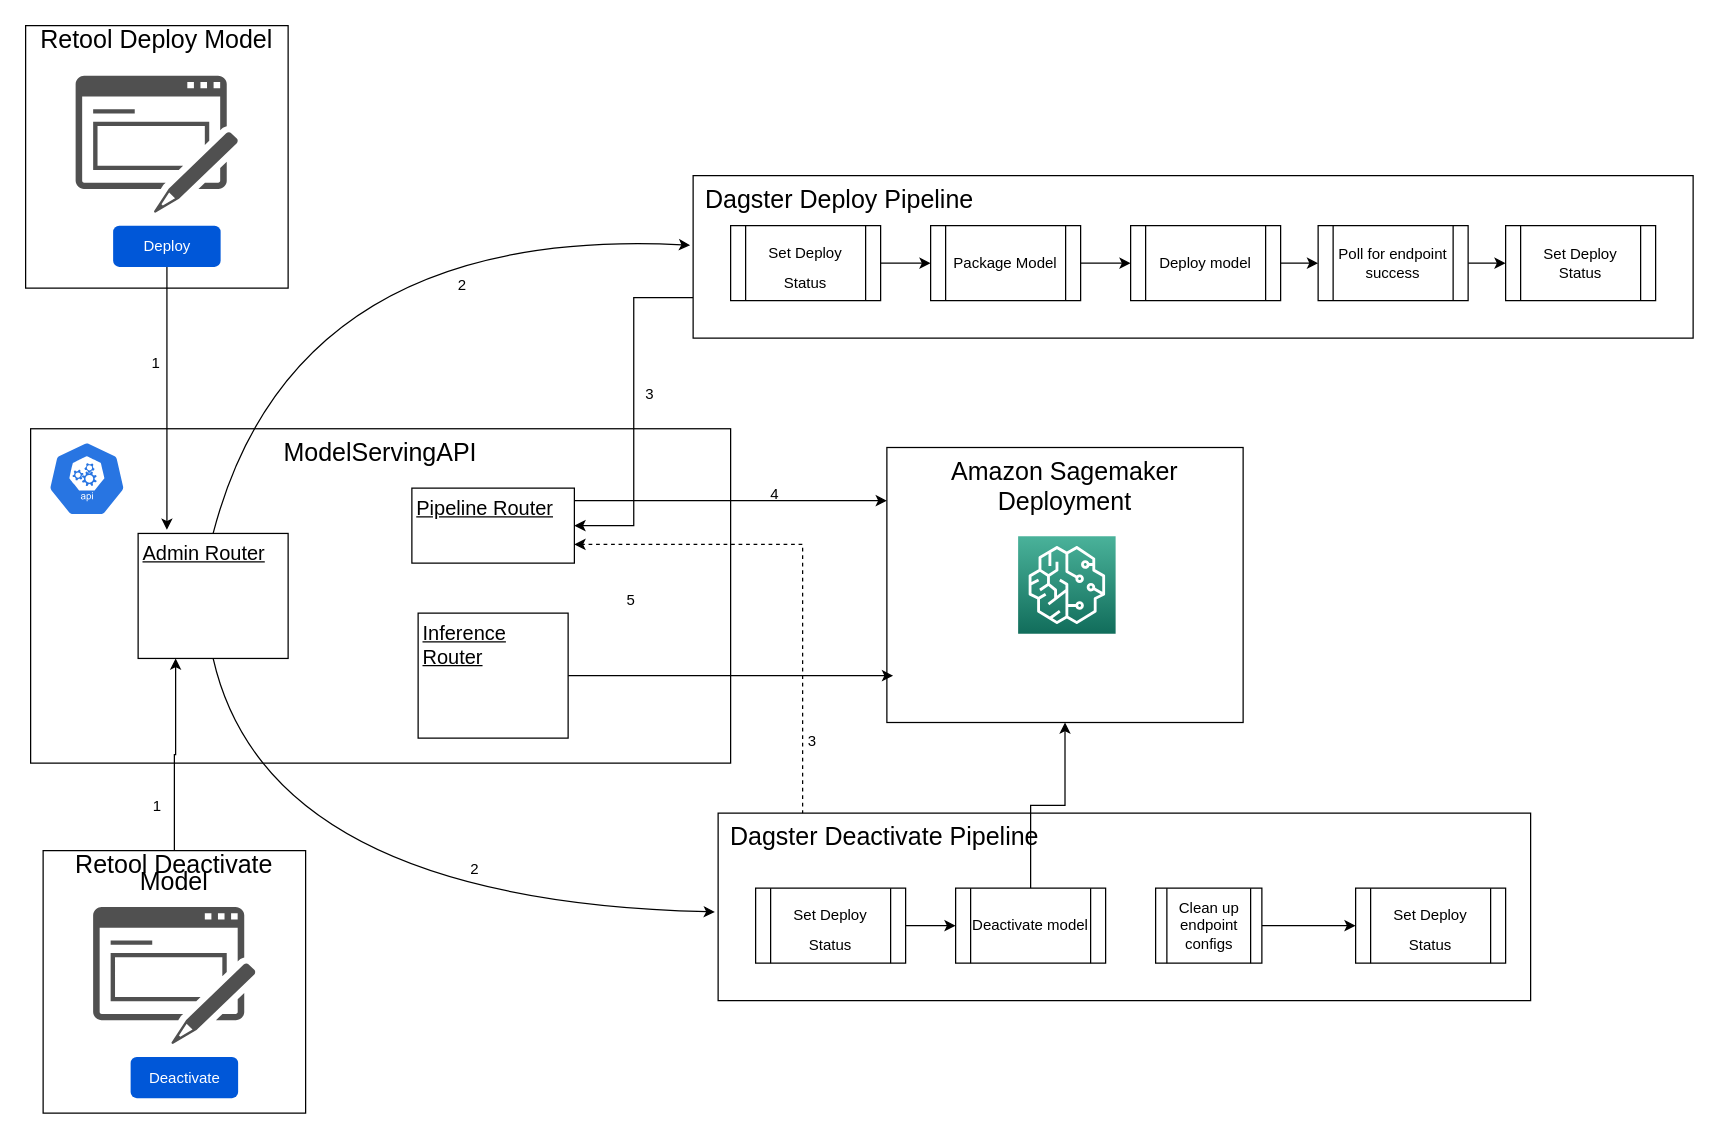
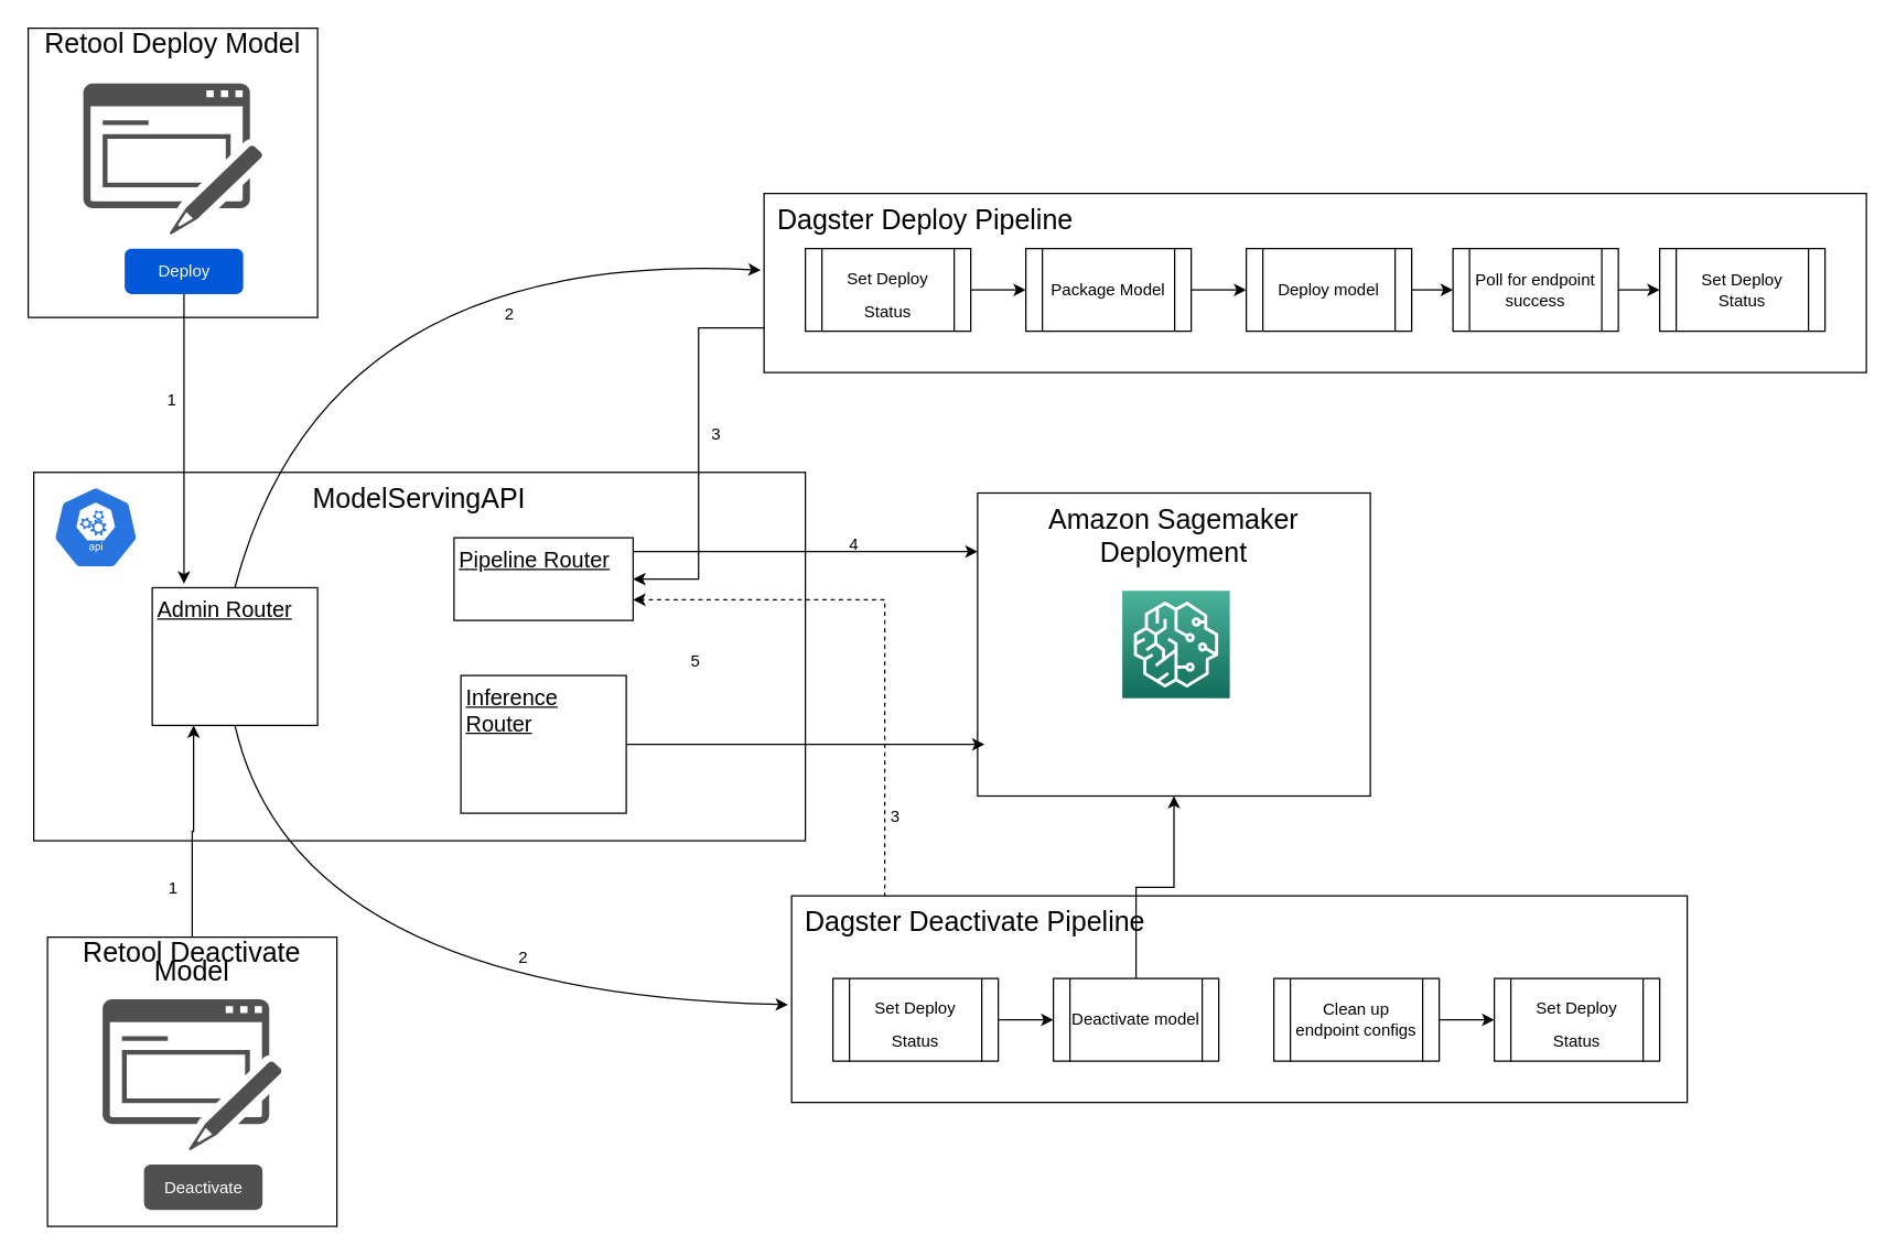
  <mxCell id="0" />
  <mxCell id="1" parent="0" />
  <mxCell id="2" value="&lt;font style=&quot;font-size: 20px;&quot; color=&quot;#000000&quot;&gt;Amazon Sagemaker Deployment&lt;/font&gt;" style="rounded=0;whiteSpace=wrap;html=1;labelBackgroundColor=none;fontSize=12;fontColor=#FF66B3;strokeColor=#000000;strokeWidth=1;verticalAlign=top;" parent="1" vertex="1"><mxGeometry x="709" y="357.5" width="285" height="220" as="geometry" /></mxCell>
  <mxCell id="3" value="ModelServingAPI" style="rounded=0;whiteSpace=wrap;html=1;fontSize=20;verticalAlign=top;labelBackgroundColor=none;" parent="1" vertex="1"><mxGeometry x="24" y="342.5" width="560" height="267.5" as="geometry" /></mxCell>
  <mxCell id="4" value="&lt;div style=&quot;&quot;&gt;&lt;span style=&quot;line-height: 0;&quot;&gt;&lt;font style=&quot;font-size: 20px;&quot;&gt;Retool Deploy Model&lt;/font&gt;&lt;/span&gt;&lt;/div&gt;" style="whiteSpace=wrap;html=1;aspect=fixed;align=center;verticalAlign=top;labelBackgroundColor=none;" parent="1" vertex="1"><mxGeometry x="20" y="20" width="210" height="210" as="geometry" /></mxCell>
  <mxCell id="5" value="" style="sketch=0;pointerEvents=1;shadow=0;dashed=0;html=1;strokeColor=none;fillColor=#505050;labelPosition=center;verticalLabelPosition=bottom;verticalAlign=top;outlineConnect=0;align=center;shape=mxgraph.office.concepts.form;labelBackgroundColor=none;" parent="1" vertex="1"><mxGeometry x="60" y="60" width="130" height="110" as="geometry" /></mxCell>
  <mxCell id="6" style="edgeStyle=orthogonalEdgeStyle;rounded=0;orthogonalLoop=1;jettySize=auto;html=1;entryX=0.192;entryY=-0.029;entryDx=0;entryDy=0;entryPerimeter=0;fontSize=16;labelBackgroundColor=none;" parent="1" source="7" target="9" edge="1"><mxGeometry relative="1" as="geometry" /></mxCell>
  <mxCell id="7" value="Deploy" style="rounded=1;fillColor=#0057D8;strokeColor=none;html=1;fontColor=#ffffff;align=center;verticalAlign=middle;fontStyle=0;fontSize=12;sketch=0;labelBackgroundColor=none;" parent="1" vertex="1"><mxGeometry x="90" y="180" width="86" height="33" as="geometry" /></mxCell>
  <mxCell id="8" value="" style="sketch=0;html=1;dashed=0;whitespace=wrap;fillColor=#2875E2;strokeColor=#ffffff;points=[[0.005,0.63,0],[0.1,0.2,0],[0.9,0.2,0],[0.5,0,0],[0.995,0.63,0],[0.72,0.99,0],[0.5,1,0],[0.28,0.99,0]];shape=mxgraph.kubernetes.icon;prIcon=api;fontSize=20;labelBackgroundColor=none;" parent="1" vertex="1"><mxGeometry x="34" y="352.5" width="70" height="60" as="geometry" /></mxCell>
  <mxCell id="9" value="&lt;u&gt;Admin Router&lt;/u&gt;" style="rounded=0;whiteSpace=wrap;html=1;fontSize=16;verticalAlign=top;align=left;spacingLeft=2;labelBackgroundColor=none;" parent="1" vertex="1"><mxGeometry x="110" y="426.25" width="120" height="100" as="geometry" /></mxCell>
  <mxCell id="10" style="edgeStyle=orthogonalEdgeStyle;rounded=0;orthogonalLoop=1;jettySize=auto;html=1;labelBackgroundColor=none;fontColor=none;startArrow=none;startFill=0;" edge="1" parent="1" source="11"><mxGeometry relative="1" as="geometry"><mxPoint x="709" y="400" as="targetPoint" /><Array as="points"><mxPoint x="709" y="400" /></Array></mxGeometry></mxCell>
  <mxCell id="11" value="&lt;u&gt;Pipeline Router&lt;/u&gt;" style="rounded=0;whiteSpace=wrap;html=1;fontSize=16;strokeWidth=1;spacingLeft=2;verticalAlign=top;align=left;strokeColor=#000000;labelBackgroundColor=none;" parent="1" vertex="1"><mxGeometry x="329" y="390" width="130" height="60" as="geometry" /></mxCell>
  <mxCell id="12" style="edgeStyle=orthogonalEdgeStyle;rounded=0;orthogonalLoop=1;jettySize=auto;html=1;entryX=1;entryY=0.5;entryDx=0;entryDy=0;exitX=0;exitY=0.75;exitDx=0;exitDy=0;labelBackgroundColor=none;" edge="1" parent="1" source="13" target="11"><mxGeometry relative="1" as="geometry" /></mxCell>
  <mxCell id="13" value="&lt;font style=&quot;font-size: 20px;&quot;&gt;Dagster Deploy Pipeline&lt;/font&gt;" style="rounded=0;whiteSpace=wrap;html=1;fontSize=14;strokeColor=#000000;strokeWidth=1;verticalAlign=top;align=left;spacingLeft=8;labelBackgroundColor=none;" parent="1" vertex="1"><mxGeometry x="554" y="140" width="800" height="130" as="geometry" /></mxCell>
  <mxCell id="14" value="" style="curved=1;endArrow=classic;html=1;rounded=0;fontSize=20;exitX=0.5;exitY=0;exitDx=0;exitDy=0;entryX=-0.003;entryY=0.428;entryDx=0;entryDy=0;entryPerimeter=0;labelBackgroundColor=none;" parent="1" source="9" target="13" edge="1"><mxGeometry width="50" height="50" relative="1" as="geometry"><mxPoint x="434" y="340" as="sourcePoint" /><mxPoint x="484" y="290" as="targetPoint" /><Array as="points"><mxPoint x="234" y="180" /></Array></mxGeometry></mxCell>
  <mxCell id="15" style="edgeStyle=orthogonalEdgeStyle;rounded=0;orthogonalLoop=1;jettySize=auto;html=1;entryX=0;entryY=0.5;entryDx=0;entryDy=0;fontSize=12;labelBackgroundColor=none;" parent="1" source="16" target="18" edge="1"><mxGeometry relative="1" as="geometry" /></mxCell>
  <mxCell id="16" value="&lt;font style=&quot;font-size: 12px;&quot;&gt;Set Deploy Status&lt;/font&gt;" style="shape=process;whiteSpace=wrap;html=1;backgroundOutline=1;fontSize=20;strokeColor=#000000;strokeWidth=1;labelBackgroundColor=none;" parent="1" vertex="1"><mxGeometry x="584" y="180" width="120" height="60" as="geometry" /></mxCell>
  <mxCell id="17" style="edgeStyle=orthogonalEdgeStyle;rounded=0;orthogonalLoop=1;jettySize=auto;html=1;exitX=1;exitY=0.5;exitDx=0;exitDy=0;entryX=0;entryY=0.5;entryDx=0;entryDy=0;fontSize=12;labelBackgroundColor=none;" parent="1" source="18" target="20" edge="1"><mxGeometry relative="1" as="geometry" /></mxCell>
  <mxCell id="18" value="Package Model" style="shape=process;whiteSpace=wrap;html=1;backgroundOutline=1;fontSize=12;strokeColor=#000000;strokeWidth=1;labelBackgroundColor=none;" parent="1" vertex="1"><mxGeometry x="744" y="180" width="120" height="60" as="geometry" /></mxCell>
  <mxCell id="19" value="" style="edgeStyle=orthogonalEdgeStyle;rounded=0;orthogonalLoop=1;jettySize=auto;html=1;fontSize=12;entryX=0;entryY=0.5;entryDx=0;entryDy=0;labelBackgroundColor=none;" parent="1" source="20" target="36" edge="1"><mxGeometry relative="1" as="geometry" /></mxCell>
  <mxCell id="20" value="Deploy model" style="shape=process;whiteSpace=wrap;html=1;backgroundOutline=1;fontSize=12;strokeColor=#000000;strokeWidth=1;labelBackgroundColor=none;" parent="1" vertex="1"><mxGeometry x="904" y="180" width="120" height="60" as="geometry" /></mxCell>
  <mxCell id="21" value="Set Deploy Status" style="shape=process;whiteSpace=wrap;html=1;backgroundOutline=1;fontSize=12;strokeColor=#000000;strokeWidth=1;labelBackgroundColor=none;" parent="1" vertex="1"><mxGeometry x="1204" y="180" width="120" height="60" as="geometry" /></mxCell>
  <mxCell id="22" value="" style="sketch=0;points=[[0,0,0],[0.25,0,0],[0.5,0,0],[0.75,0,0],[1,0,0],[0,1,0],[0.25,1,0],[0.5,1,0],[0.75,1,0],[1,1,0],[0,0.25,0],[0,0.5,0],[0,0.75,0],[1,0.25,0],[1,0.5,0],[1,0.75,0]];outlineConnect=0;fontColor=#232F3E;gradientColor=#4AB29A;gradientDirection=north;fillColor=#116D5B;strokeColor=#ffffff;dashed=0;verticalLabelPosition=bottom;verticalAlign=top;align=center;html=1;fontSize=12;fontStyle=0;aspect=fixed;shape=mxgraph.aws4.resourceIcon;resIcon=mxgraph.aws4.sagemaker;labelBackgroundColor=none;" parent="1" vertex="1"><mxGeometry x="814" y="428.5" width="78" height="78" as="geometry" /></mxCell>
  <mxCell id="23" style="edgeStyle=orthogonalEdgeStyle;rounded=0;orthogonalLoop=1;jettySize=auto;html=1;entryX=1;entryY=0.75;entryDx=0;entryDy=0;fontSize=16;fontColor=#000000;exitX=0.104;exitY=0.005;exitDx=0;exitDy=0;exitPerimeter=0;labelBackgroundColor=none;dashed=1;" parent="1" source="24" target="11" edge="1"><mxGeometry relative="1" as="geometry" /></mxCell>
  <mxCell id="24" value="&lt;font style=&quot;font-size: 20px;&quot;&gt;Dagster Deactivate Pipeline&lt;/font&gt;" style="rounded=0;whiteSpace=wrap;html=1;fontSize=14;strokeColor=#000000;strokeWidth=1;verticalAlign=top;align=left;spacingLeft=8;labelBackgroundColor=none;" parent="1" vertex="1"><mxGeometry x="574" y="650" width="650" height="150" as="geometry" /></mxCell>
  <mxCell id="25" style="edgeStyle=orthogonalEdgeStyle;rounded=0;orthogonalLoop=1;jettySize=auto;html=1;fontSize=16;fontColor=#000000;labelBackgroundColor=none;" parent="1" source="26" target="28" edge="1"><mxGeometry relative="1" as="geometry" /></mxCell>
  <mxCell id="26" value="&lt;font style=&quot;font-size: 12px;&quot;&gt;Set Deploy Status&lt;/font&gt;" style="shape=process;whiteSpace=wrap;html=1;backgroundOutline=1;fontSize=20;strokeColor=#000000;strokeWidth=1;labelBackgroundColor=none;" parent="1" vertex="1"><mxGeometry x="604" y="710" width="120" height="60" as="geometry" /></mxCell>
  <mxCell id="27" style="edgeStyle=orthogonalEdgeStyle;rounded=0;orthogonalLoop=1;jettySize=auto;html=1;labelBackgroundColor=none;" edge="1" parent="1" source="28" target="2"><mxGeometry relative="1" as="geometry" /></mxCell>
  <mxCell id="28" value="Deactivate model" style="shape=process;whiteSpace=wrap;html=1;backgroundOutline=1;fontSize=12;strokeColor=#000000;strokeWidth=1;labelBackgroundColor=none;" parent="1" vertex="1"><mxGeometry x="764" y="710" width="120" height="60" as="geometry" /></mxCell>
  <mxCell id="29" value="&lt;font style=&quot;font-size: 12px;&quot;&gt;Set Deploy Status&lt;/font&gt;" style="shape=process;whiteSpace=wrap;html=1;backgroundOutline=1;fontSize=20;strokeColor=#000000;strokeWidth=1;labelBackgroundColor=none;" parent="1" vertex="1"><mxGeometry x="1084" y="710" width="120" height="60" as="geometry" /></mxCell>
  <mxCell id="30" value="" style="curved=1;endArrow=classic;html=1;rounded=0;fontSize=16;fontColor=#000000;exitX=0.5;exitY=1;exitDx=0;exitDy=0;entryX=-0.004;entryY=0.527;entryDx=0;entryDy=0;entryPerimeter=0;labelBackgroundColor=none;" parent="1" source="9" target="24" edge="1"><mxGeometry width="50" height="50" relative="1" as="geometry"><mxPoint x="244" y="760" as="sourcePoint" /><mxPoint x="294" y="710" as="targetPoint" /><Array as="points"><mxPoint x="214" y="720" /></Array></mxGeometry></mxCell>
  <mxCell id="31" style="edgeStyle=orthogonalEdgeStyle;rounded=0;orthogonalLoop=1;jettySize=auto;html=1;entryX=0.25;entryY=1;entryDx=0;entryDy=0;labelBackgroundColor=none;" edge="1" parent="1" source="32" target="9"><mxGeometry relative="1" as="geometry" /></mxCell>
  <mxCell id="32" value="&lt;div style=&quot;&quot;&gt;&lt;span style=&quot;line-height: 0;&quot;&gt;&lt;font style=&quot;font-size: 20px;&quot;&gt;Retool Deactivate Model&lt;/font&gt;&lt;/span&gt;&lt;/div&gt;" style="whiteSpace=wrap;html=1;aspect=fixed;align=center;verticalAlign=top;labelBackgroundColor=none;" vertex="1" parent="1"><mxGeometry x="34" y="680" width="210" height="210" as="geometry" /></mxCell>
  <mxCell id="33" value="" style="sketch=0;pointerEvents=1;shadow=0;dashed=0;html=1;strokeColor=none;fillColor=#505050;labelPosition=center;verticalLabelPosition=bottom;verticalAlign=top;outlineConnect=0;align=center;shape=mxgraph.office.concepts.form;labelBackgroundColor=none;" vertex="1" parent="1"><mxGeometry x="74" y="725" width="130" height="110" as="geometry" /></mxCell>
- <mxCell id="34" value="Deactivate" style="rounded=1;fillColor=#0057D8;strokeColor=none;html=1;fontColor=#ffffff;align=center;verticalAlign=middle;fontStyle=0;fontSize=12;sketch=0;labelBackgroundColor=none;" vertex="1" parent="1"><mxGeometry x="104" y="845" width="86" height="33" as="geometry" /></mxCell>
+ <mxCell id="34" value="Deactivate" style="rounded=1;fillColor=#505050;strokeColor=none;html=1;fontColor=#ffffff;align=center;verticalAlign=middle;fontStyle=0;fontSize=12;sketch=0;labelBackgroundColor=none;" vertex="1" parent="1"><mxGeometry x="104" y="845" width="86" height="33" as="geometry" /></mxCell>
  <mxCell id="35" style="edgeStyle=orthogonalEdgeStyle;rounded=0;orthogonalLoop=1;jettySize=auto;html=1;entryX=0;entryY=0.5;entryDx=0;entryDy=0;labelBackgroundColor=none;" edge="1" parent="1" source="36" target="21"><mxGeometry relative="1" as="geometry" /></mxCell>
  <mxCell id="36" value="Poll for endpoint success" style="shape=process;whiteSpace=wrap;html=1;backgroundOutline=1;fontSize=12;strokeColor=#000000;strokeWidth=1;labelBackgroundColor=none;" vertex="1" parent="1"><mxGeometry x="1054" y="180" width="120" height="60" as="geometry" /></mxCell>
  <mxCell id="37" style="edgeStyle=orthogonalEdgeStyle;rounded=0;orthogonalLoop=1;jettySize=auto;html=1;labelBackgroundColor=none;" edge="1" parent="1" source="38" target="29"><mxGeometry relative="1" as="geometry" /></mxCell>
- <mxCell id="38" value="Clean up endpoint configs" style="shape=process;whiteSpace=wrap;html=1;backgroundOutline=1;fontSize=12;strokeColor=#000000;strokeWidth=1;labelBackgroundColor=none;" vertex="1" parent="1"><mxGeometry x="924" y="710" width="85" height="60" as="geometry" /></mxCell>
+ <mxCell id="38" value="Clean up endpoint configs" style="shape=process;whiteSpace=wrap;html=1;backgroundOutline=1;fontSize=12;strokeColor=#000000;strokeWidth=1;labelBackgroundColor=none;" vertex="1" parent="1"><mxGeometry x="924" y="710" width="120" height="60" as="geometry" /></mxCell>
  <mxCell id="39" style="edgeStyle=orthogonalEdgeStyle;rounded=0;orthogonalLoop=1;jettySize=auto;html=1;labelBackgroundColor=none;startArrow=none;startFill=0;" edge="1" parent="1" source="40"><mxGeometry relative="1" as="geometry"><mxPoint x="714" y="540" as="targetPoint" /></mxGeometry></mxCell>
  <mxCell id="40" value="&lt;u&gt;Inference Router&lt;/u&gt;" style="rounded=0;whiteSpace=wrap;html=1;fontSize=16;verticalAlign=top;align=left;spacingLeft=2;labelBackgroundColor=none;" vertex="1" parent="1"><mxGeometry x="334" y="490" width="120" height="100" as="geometry" /></mxCell>
  <mxCell id="41" value="1" style="text;html=1;align=center;verticalAlign=middle;resizable=0;points=[];autosize=1;strokeColor=none;fillColor=none;fontColor=none;" vertex="1" parent="1"><mxGeometry x="109" y="275" width="30" height="30" as="geometry" /></mxCell>
  <mxCell id="42" value="2" style="text;html=1;align=center;verticalAlign=middle;resizable=0;points=[];autosize=1;strokeColor=none;fillColor=none;fontColor=none;" vertex="1" parent="1"><mxGeometry x="354" y="213" width="30" height="30" as="geometry" /></mxCell>
  <mxCell id="43" value="3" style="text;html=1;align=center;verticalAlign=middle;resizable=0;points=[];autosize=1;strokeColor=none;fillColor=none;fontColor=none;" vertex="1" parent="1"><mxGeometry x="504" y="300" width="30" height="30" as="geometry" /></mxCell>
  <mxCell id="44" value="4" style="text;html=1;align=center;verticalAlign=middle;resizable=0;points=[];autosize=1;strokeColor=none;fillColor=none;fontColor=none;" vertex="1" parent="1"><mxGeometry x="604" y="380" width="30" height="30" as="geometry" /></mxCell>
  <mxCell id="45" value="1" style="text;html=1;align=center;verticalAlign=middle;resizable=0;points=[];autosize=1;strokeColor=none;fillColor=none;fontColor=none;" vertex="1" parent="1"><mxGeometry x="110" y="630" width="30" height="30" as="geometry" /></mxCell>
  <mxCell id="46" value="2" style="text;html=1;align=center;verticalAlign=middle;resizable=0;points=[];autosize=1;strokeColor=none;fillColor=none;fontColor=none;" vertex="1" parent="1"><mxGeometry x="364" y="680" width="30" height="30" as="geometry" /></mxCell>
  <mxCell id="47" value="3" style="text;html=1;align=center;verticalAlign=middle;resizable=0;points=[];autosize=1;strokeColor=none;fillColor=none;fontColor=none;" vertex="1" parent="1"><mxGeometry x="634" y="577.5" width="30" height="30" as="geometry" /></mxCell>
  <mxCell id="48" value="5" style="text;html=1;align=center;verticalAlign=middle;resizable=0;points=[];autosize=1;strokeColor=none;fillColor=none;fontColor=none;" vertex="1" parent="1"><mxGeometry x="489" y="465" width="30" height="30" as="geometry" /></mxCell>
